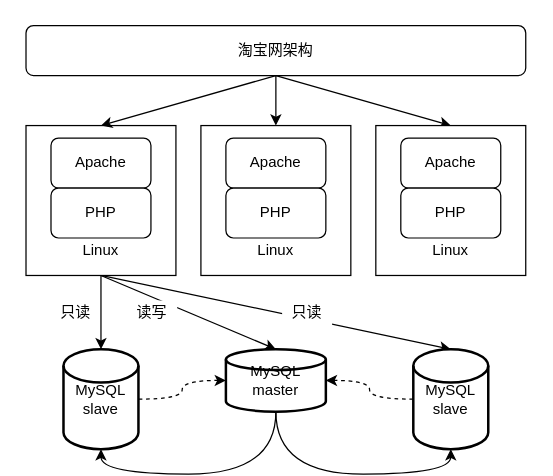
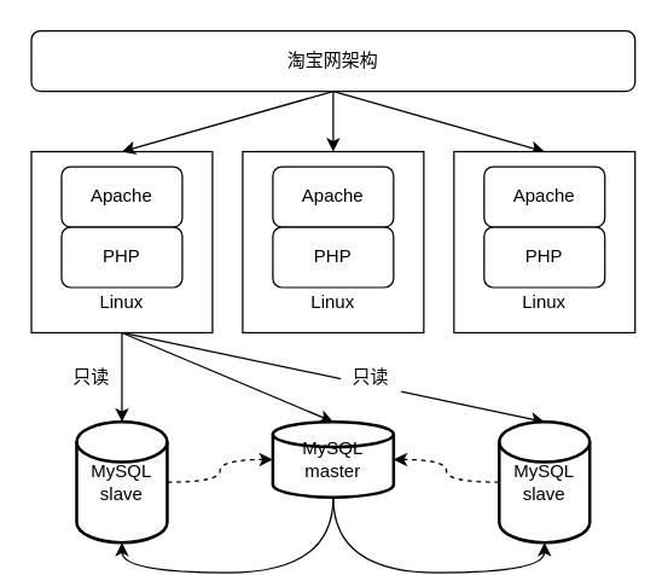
  <mxCell id="0" />
  <mxCell id="1" parent="0" />
  <mxCell id="2" style="edgeStyle=none;rounded=0;orthogonalLoop=1;jettySize=auto;html=1;exitX=0.5;exitY=1;exitDx=0;exitDy=0;entryX=0.5;entryY=0;entryDx=0;entryDy=0;entryPerimeter=0;" edge="1" parent="1" source="5" target="12"><mxGeometry relative="1" as="geometry" /></mxCell>
  <mxCell id="3" style="edgeStyle=none;rounded=0;orthogonalLoop=1;jettySize=auto;html=1;exitX=0.5;exitY=1;exitDx=0;exitDy=0;entryX=0.5;entryY=0;entryDx=0;entryDy=0;entryPerimeter=0;" edge="1" parent="1" source="5" target="25"><mxGeometry relative="1" as="geometry" /></mxCell>
  <mxCell id="4" style="edgeStyle=none;rounded=0;orthogonalLoop=1;jettySize=auto;html=1;exitX=0.5;exitY=1;exitDx=0;exitDy=0;entryX=0.5;entryY=0;entryDx=0;entryDy=0;entryPerimeter=0;" edge="1" parent="1" source="5" target="27"><mxGeometry relative="1" as="geometry" /></mxCell>
  <mxCell id="5" value="" style="rounded=0;whiteSpace=wrap;html=1;" vertex="1" parent="1"><mxGeometry x="20" y="100" width="120" height="120" as="geometry" /></mxCell>
  <mxCell id="6" style="edgeStyle=orthogonalEdgeStyle;rounded=0;orthogonalLoop=1;jettySize=auto;html=1;exitX=0.5;exitY=1;exitDx=0;exitDy=0;entryX=0.5;entryY=0;entryDx=0;entryDy=0;" edge="1" parent="1" source="9" target="16"><mxGeometry relative="1" as="geometry" /></mxCell>
  <mxCell id="7" style="rounded=0;orthogonalLoop=1;jettySize=auto;html=1;exitX=0.5;exitY=1;exitDx=0;exitDy=0;entryX=0.5;entryY=0;entryDx=0;entryDy=0;" edge="1" parent="1" source="9" target="5"><mxGeometry relative="1" as="geometry" /></mxCell>
  <mxCell id="8" style="edgeStyle=none;rounded=0;orthogonalLoop=1;jettySize=auto;html=1;exitX=0.5;exitY=1;exitDx=0;exitDy=0;entryX=0.5;entryY=0;entryDx=0;entryDy=0;" edge="1" parent="1" source="9" target="20"><mxGeometry relative="1" as="geometry" /></mxCell>
  <mxCell id="9" value="淘宝网架构" style="rounded=1;whiteSpace=wrap;html=1;" vertex="1" parent="1"><mxGeometry x="20" y="20" width="400" height="40" as="geometry" /></mxCell>
  <mxCell id="10" style="edgeStyle=orthogonalEdgeStyle;curved=1;rounded=0;orthogonalLoop=1;jettySize=auto;html=1;exitX=0.5;exitY=1;exitDx=0;exitDy=0;exitPerimeter=0;entryX=0.5;entryY=1;entryDx=0;entryDy=0;entryPerimeter=0;" edge="1" parent="1" source="12" target="25"><mxGeometry relative="1" as="geometry" /></mxCell>
  <mxCell id="11" style="edgeStyle=orthogonalEdgeStyle;curved=1;rounded=0;orthogonalLoop=1;jettySize=auto;html=1;exitX=0.5;exitY=1;exitDx=0;exitDy=0;exitPerimeter=0;entryX=0.5;entryY=1;entryDx=0;entryDy=0;entryPerimeter=0;" edge="1" parent="1" source="12" target="27"><mxGeometry relative="1" as="geometry" /></mxCell>
  <mxCell id="12" value="MySQL master" style="strokeWidth=2;html=1;shape=mxgraph.flowchart.database;whiteSpace=wrap;" vertex="1" parent="1"><mxGeometry x="180" y="279" width="80" height="50" as="geometry" /></mxCell>
  <mxCell id="13" value="Apache" style="rounded=1;whiteSpace=wrap;html=1;" vertex="1" parent="1"><mxGeometry x="40" y="110" width="80" height="40" as="geometry" /></mxCell>
  <mxCell id="14" value="PHP" style="rounded=1;whiteSpace=wrap;html=1;" vertex="1" parent="1"><mxGeometry x="40" y="150" width="80" height="40" as="geometry" /></mxCell>
  <mxCell id="15" value="Linux" style="text;html=1;strokeColor=none;fillColor=none;align=center;verticalAlign=middle;whiteSpace=wrap;rounded=0;" vertex="1" parent="1"><mxGeometry x="60" y="190" width="40" height="20" as="geometry" /></mxCell>
  <mxCell id="16" value="" style="rounded=0;whiteSpace=wrap;html=1;" vertex="1" parent="1"><mxGeometry x="160" y="100" width="120" height="120" as="geometry" /></mxCell>
  <mxCell id="17" value="Apache" style="rounded=1;whiteSpace=wrap;html=1;" vertex="1" parent="1"><mxGeometry x="180" y="110" width="80" height="40" as="geometry" /></mxCell>
  <mxCell id="18" value="PHP" style="rounded=1;whiteSpace=wrap;html=1;" vertex="1" parent="1"><mxGeometry x="180" y="150" width="80" height="40" as="geometry" /></mxCell>
  <mxCell id="19" value="Linux" style="text;html=1;strokeColor=none;fillColor=none;align=center;verticalAlign=middle;whiteSpace=wrap;rounded=0;" vertex="1" parent="1"><mxGeometry x="200" y="190" width="40" height="20" as="geometry" /></mxCell>
  <mxCell id="20" value="" style="rounded=0;whiteSpace=wrap;html=1;" vertex="1" parent="1"><mxGeometry x="300" y="100" width="120" height="120" as="geometry" /></mxCell>
  <mxCell id="21" value="Apache" style="rounded=1;whiteSpace=wrap;html=1;" vertex="1" parent="1"><mxGeometry x="320" y="110" width="80" height="40" as="geometry" /></mxCell>
  <mxCell id="22" value="PHP" style="rounded=1;whiteSpace=wrap;html=1;" vertex="1" parent="1"><mxGeometry x="320" y="150" width="80" height="40" as="geometry" /></mxCell>
  <mxCell id="23" value="Linux" style="text;html=1;strokeColor=none;fillColor=none;align=center;verticalAlign=middle;whiteSpace=wrap;rounded=0;" vertex="1" parent="1"><mxGeometry x="340" y="190" width="40" height="20" as="geometry" /></mxCell>
  <mxCell id="24" style="edgeStyle=orthogonalEdgeStyle;curved=1;rounded=0;orthogonalLoop=1;jettySize=auto;html=1;exitX=1;exitY=0.5;exitDx=0;exitDy=0;exitPerimeter=0;entryX=0;entryY=0.5;entryDx=0;entryDy=0;entryPerimeter=0;dashed=1;" edge="1" parent="1" source="25" target="12"><mxGeometry relative="1" as="geometry" /></mxCell>
  <mxCell id="25" value="MySQL slave" style="strokeWidth=2;html=1;shape=mxgraph.flowchart.database;whiteSpace=wrap;" vertex="1" parent="1"><mxGeometry x="50" y="279" width="60" height="80" as="geometry" /></mxCell>
  <mxCell id="26" style="edgeStyle=orthogonalEdgeStyle;curved=1;rounded=0;orthogonalLoop=1;jettySize=auto;html=1;exitX=0;exitY=0.5;exitDx=0;exitDy=0;exitPerimeter=0;entryX=1;entryY=0.5;entryDx=0;entryDy=0;entryPerimeter=0;dashed=1;" edge="1" parent="1" source="27" target="12"><mxGeometry relative="1" as="geometry" /></mxCell>
  <mxCell id="27" value="MySQL slave" style="strokeWidth=2;html=1;shape=mxgraph.flowchart.database;whiteSpace=wrap;" vertex="1" parent="1"><mxGeometry x="330" y="279" width="60" height="80" as="geometry" /></mxCell>
  <mxCell id="28" value="只读" style="text;html=1;strokeColor=none;fillColor=none;align=center;verticalAlign=middle;whiteSpace=wrap;rounded=0;" vertex="1" parent="1"><mxGeometry x="40" y="240" width="40" height="20" as="geometry" /></mxCell>
- <mxCell id="29" value="读写" style="text;html=1;strokeColor=none;align=center;verticalAlign=middle;whiteSpace=wrap;rounded=0;fillColor=#ffffff;" vertex="1" parent="1"><mxGeometry x="101" y="240" width="40" height="20" as="geometry" /></mxCell>
  <mxCell id="30" value="只读" style="text;html=1;strokeColor=none;align=center;verticalAlign=middle;whiteSpace=wrap;rounded=0;fillColor=#ffffff;" vertex="1" parent="1"><mxGeometry x="225" y="240" width="40" height="20" as="geometry" /></mxCell>
